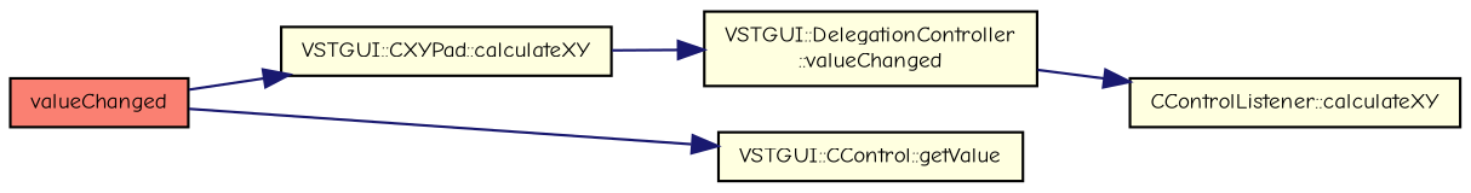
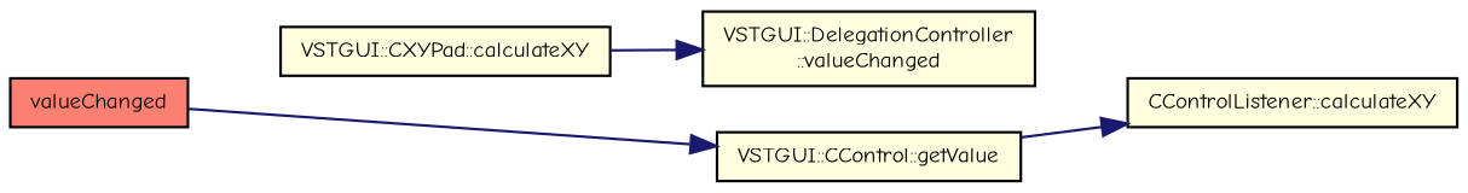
  digraph {
    fontname="Comic Neue"
    rankdir=LR
    node [color=black fillcolor=lightyellow fontname="Comic Neue" fontsize=9 shape=record style=filled]
    edge [color=midnightblue fontname="Comic Neue" fontsize=9 labelfontname=Arial labelfontsize=9 style=solid]
    n1 [fillcolor=salmon fontcolor=black height=0.2 label=valueChanged width=0.4]
    n2 [height=0.2 label="VSTGUI::CXYPad::calculateXY" width=0.4]
    n3 [height=0.2 label="VSTGUI::CControl::getValue" width=0.4]
    n4 [height=0.2 label="VSTGUI::DelegationController\l::valueChanged" width=0.4]
    n5 [height=0.2 label="CControlListener::calculateXY" width=0.4]
-   n1 -> n2
    n1 -> n3
    n2 -> n4
-   n4 -> n5
+   n3 -> n5
  }
